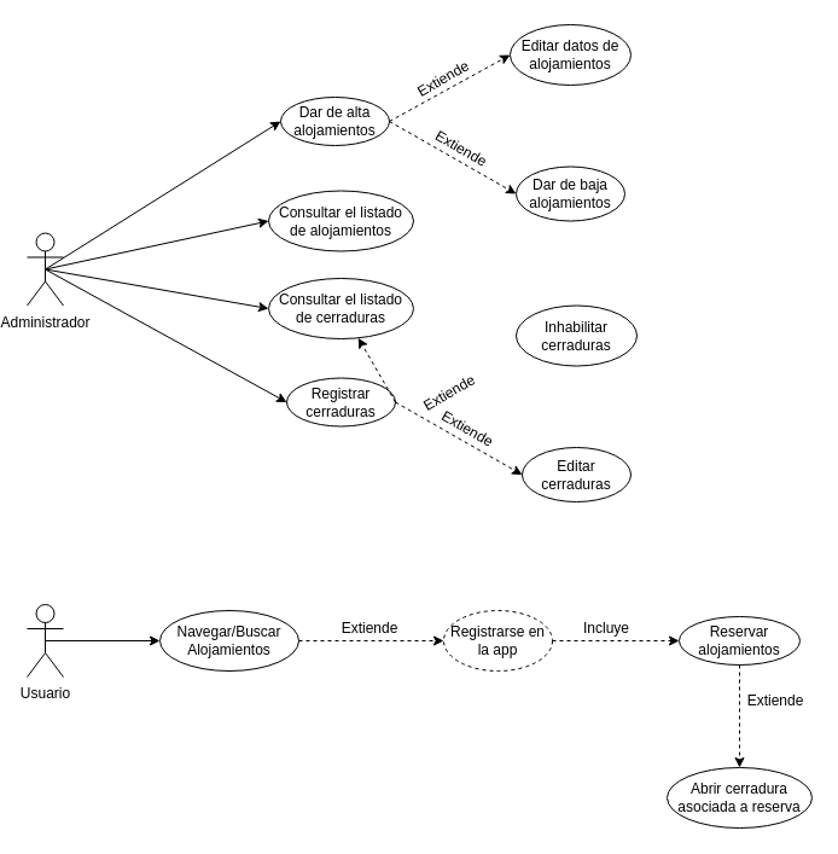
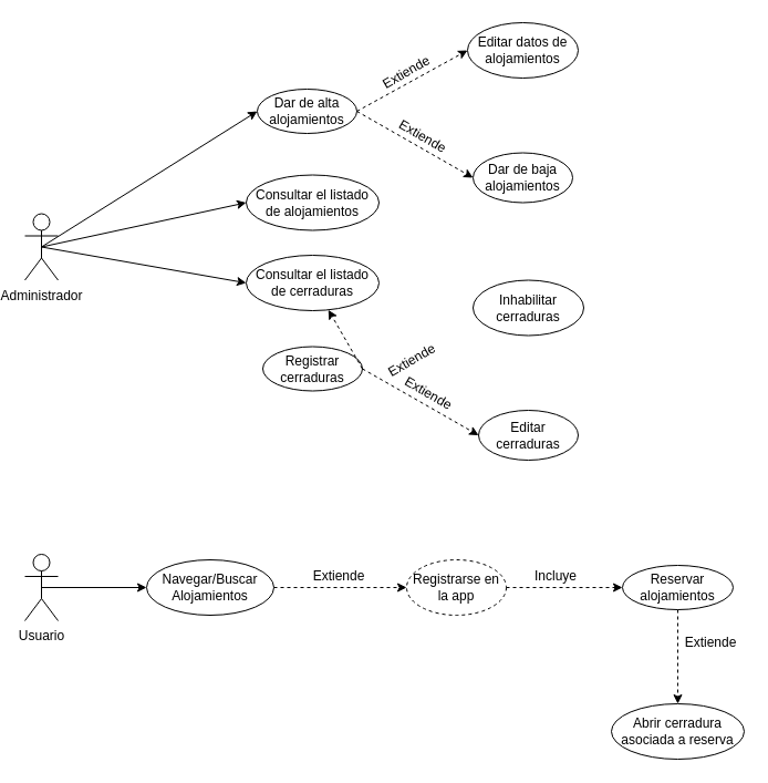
  <mxCell id="0" />
  <mxCell id="1" parent="0" />
  <mxCell id="2" value="Administrador" style="shape=umlActor;verticalLabelPosition=bottom;verticalAlign=top;html=1;outlineConnect=0;" parent="1" vertex="1"><mxGeometry x="20" y="192.5" width="30" height="60" as="geometry" /></mxCell>
  <mxCell id="3" value="Usuario" style="shape=umlActor;verticalLabelPosition=bottom;verticalAlign=top;html=1;outlineConnect=0;" parent="1" vertex="1"><mxGeometry x="20" y="500" width="30" height="60" as="geometry" /></mxCell>
  <mxCell id="4" value="Registrarse en la app" style="ellipse;whiteSpace=wrap;html=1;dashed=1;" parent="1" vertex="1"><mxGeometry x="365" y="505" width="90" height="50" as="geometry" /></mxCell>
  <mxCell id="5" value="Navegar/Buscar&lt;br&gt;Alojamientos" style="ellipse;whiteSpace=wrap;html=1;" parent="1" vertex="1"><mxGeometry x="130" y="505" width="115" height="50" as="geometry" /></mxCell>
  <mxCell id="6" value="Reservar alojamientos" style="ellipse;whiteSpace=wrap;html=1;" parent="1" vertex="1"><mxGeometry x="560" y="510" width="100" height="40" as="geometry" /></mxCell>
  <mxCell id="7" value="Abrir cerradura asociada a reserva" style="ellipse;whiteSpace=wrap;html=1;" parent="1" vertex="1"><mxGeometry x="550" y="635" width="120" height="50" as="geometry" /></mxCell>
  <mxCell id="8" value="Dar de alta alojamientos" style="ellipse;whiteSpace=wrap;html=1;" parent="1" vertex="1"><mxGeometry x="230" y="80" width="90" height="40" as="geometry" /></mxCell>
  <mxCell id="9" value="Editar datos de alojamientos" style="ellipse;whiteSpace=wrap;html=1;" parent="1" vertex="1"><mxGeometry x="420" y="20" width="100" height="50" as="geometry" /></mxCell>
  <mxCell id="10" value="Dar de baja alojamientos" style="ellipse;whiteSpace=wrap;html=1;" parent="1" vertex="1"><mxGeometry x="425" y="137.5" width="90" height="45" as="geometry" /></mxCell>
  <mxCell id="11" value="Consultar el listado de alojamientos" style="ellipse;whiteSpace=wrap;html=1;" parent="1" vertex="1"><mxGeometry x="220" y="157.5" width="120" height="50" as="geometry" /></mxCell>
  <mxCell id="12" value="" style="endArrow=classic;html=1;rounded=0;exitX=0.5;exitY=0.5;exitDx=0;exitDy=0;exitPerimeter=0;entryX=0;entryY=0.5;entryDx=0;entryDy=0;" parent="1" source="3" target="5" edge="1"><mxGeometry width="50" height="50" relative="1" as="geometry"><mxPoint x="330" y="390" as="sourcePoint" /><mxPoint x="130" y="530" as="targetPoint" /></mxGeometry></mxCell>
  <mxCell id="13" value="" style="endArrow=classic;html=1;rounded=0;dashed=1;exitX=1;exitY=0.5;exitDx=0;exitDy=0;entryX=0;entryY=0.5;entryDx=0;entryDy=0;" parent="1" source="5" target="4" edge="1"><mxGeometry width="50" height="50" relative="1" as="geometry"><mxPoint x="230" y="485" as="sourcePoint" /><mxPoint x="360" y="530" as="targetPoint" /></mxGeometry></mxCell>
  <mxCell id="14" value="" style="endArrow=classic;html=1;rounded=0;dashed=1;exitX=1;exitY=0.5;exitDx=0;exitDy=0;entryX=0;entryY=0.5;entryDx=0;entryDy=0;" parent="1" source="4" target="6" edge="1"><mxGeometry width="50" height="50" relative="1" as="geometry"><mxPoint x="240" y="605" as="sourcePoint" /><mxPoint x="530" y="485" as="targetPoint" /></mxGeometry></mxCell>
  <mxCell id="15" value="" style="endArrow=classic;html=1;rounded=0;dashed=1;entryX=0.5;entryY=0;entryDx=0;entryDy=0;exitX=0.5;exitY=1;exitDx=0;exitDy=0;" parent="1" source="6" target="7" edge="1"><mxGeometry width="50" height="50" relative="1" as="geometry"><mxPoint x="460" y="655" as="sourcePoint" /><mxPoint x="330" y="505" as="targetPoint" /></mxGeometry></mxCell>
  <mxCell id="16" value="Extiende" style="text;html=1;strokeColor=none;fillColor=none;align=center;verticalAlign=middle;whiteSpace=wrap;rounded=0;" parent="1" vertex="1"><mxGeometry x="274" y="505" width="60" height="30" as="geometry" /></mxCell>
  <mxCell id="17" value="Extiende" style="text;html=1;strokeColor=none;fillColor=none;align=center;verticalAlign=middle;whiteSpace=wrap;rounded=0;rotation=0;" parent="1" vertex="1"><mxGeometry x="610" y="565" width="60" height="30" as="geometry" /></mxCell>
  <mxCell id="18" value="Incluye" style="text;html=1;strokeColor=none;fillColor=none;align=center;verticalAlign=middle;whiteSpace=wrap;rounded=0;rotation=0;" parent="1" vertex="1"><mxGeometry x="470" y="505" width="60" height="30" as="geometry" /></mxCell>
  <mxCell id="19" value="" style="endArrow=classic;html=1;rounded=0;exitX=0.5;exitY=0.5;exitDx=0;exitDy=0;exitPerimeter=0;entryX=0;entryY=0.5;entryDx=0;entryDy=0;" parent="1" source="2" target="8" edge="1"><mxGeometry width="50" height="50" relative="1" as="geometry"><mxPoint x="45" y="332.5" as="sourcePoint" /><mxPoint x="150" y="332.5" as="targetPoint" /></mxGeometry></mxCell>
  <mxCell id="20" value="" style="endArrow=classic;html=1;rounded=0;dashed=1;exitX=1;exitY=0.5;exitDx=0;exitDy=0;entryX=0;entryY=0.5;entryDx=0;entryDy=0;" parent="1" source="8" target="9" edge="1"><mxGeometry width="50" height="50" relative="1" as="geometry"><mxPoint x="547.5" y="335" as="sourcePoint" /><mxPoint x="640" y="335" as="targetPoint" /></mxGeometry></mxCell>
  <mxCell id="21" value="Extiende" style="text;html=1;strokeColor=none;fillColor=none;align=center;verticalAlign=middle;whiteSpace=wrap;rounded=0;rotation=-30;" parent="1" vertex="1"><mxGeometry x="335" y="50" width="60" height="30" as="geometry" /></mxCell>
  <mxCell id="22" value="" style="endArrow=classic;html=1;rounded=0;dashed=1;exitX=1;exitY=0.5;exitDx=0;exitDy=0;entryX=0;entryY=0.5;entryDx=0;entryDy=0;" parent="1" source="8" target="10" edge="1"><mxGeometry width="50" height="50" relative="1" as="geometry"><mxPoint x="330" y="110" as="sourcePoint" /><mxPoint x="430" y="55" as="targetPoint" /></mxGeometry></mxCell>
  <mxCell id="23" value="Extiende" style="text;html=1;strokeColor=none;fillColor=none;align=center;verticalAlign=middle;whiteSpace=wrap;rounded=0;rotation=30;" parent="1" vertex="1"><mxGeometry x="350" y="107.5" width="60" height="30" as="geometry" /></mxCell>
  <mxCell id="24" value="Registrar cerraduras" style="ellipse;whiteSpace=wrap;html=1;" vertex="1" parent="1"><mxGeometry x="235" y="312.5" width="90" height="40" as="geometry" /></mxCell>
  <mxCell id="25" value="Inhabilitar cerraduras" style="ellipse;whiteSpace=wrap;html=1;" vertex="1" parent="1"><mxGeometry x="425" y="252.5" width="100" height="50" as="geometry" /></mxCell>
  <mxCell id="26" value="Editar cerraduras" style="ellipse;whiteSpace=wrap;html=1;" vertex="1" parent="1"><mxGeometry x="430" y="370" width="90" height="45" as="geometry" /></mxCell>
  <mxCell id="27" value="" style="endArrow=classic;html=1;rounded=0;dashed=1;exitX=1;exitY=0.5;exitDx=0;exitDy=0;" edge="1" parent="1" source="24" target="33"><mxGeometry width="50" height="50" relative="1" as="geometry"><mxPoint x="552.5" y="567.5" as="sourcePoint" /><mxPoint x="645" y="567.5" as="targetPoint" /></mxGeometry></mxCell>
  <mxCell id="28" value="Extiende" style="text;html=1;strokeColor=none;fillColor=none;align=center;verticalAlign=middle;whiteSpace=wrap;rounded=0;rotation=-30;" vertex="1" parent="1"><mxGeometry x="340" y="310" width="60" height="30" as="geometry" /></mxCell>
  <mxCell id="29" value="" style="endArrow=classic;html=1;rounded=0;dashed=1;exitX=1;exitY=0.5;exitDx=0;exitDy=0;entryX=0;entryY=0.5;entryDx=0;entryDy=0;" edge="1" parent="1" source="24" target="26"><mxGeometry width="50" height="50" relative="1" as="geometry"><mxPoint x="335" y="342.5" as="sourcePoint" /><mxPoint x="435" y="287.5" as="targetPoint" /></mxGeometry></mxCell>
  <mxCell id="30" value="Extiende" style="text;html=1;strokeColor=none;fillColor=none;align=center;verticalAlign=middle;whiteSpace=wrap;rounded=0;rotation=30;" vertex="1" parent="1"><mxGeometry x="355" y="340" width="60" height="30" as="geometry" /></mxCell>
- <mxCell id="31" value="" style="endArrow=classic;html=1;rounded=0;exitX=0.5;exitY=0.5;exitDx=0;exitDy=0;exitPerimeter=0;entryX=0;entryY=0.5;entryDx=0;entryDy=0;" edge="1" parent="1" source="2" target="24"><mxGeometry width="50" height="50" relative="1" as="geometry"><mxPoint x="45" y="232.5" as="sourcePoint" /><mxPoint x="210" y="170" as="targetPoint" /></mxGeometry></mxCell>
  <mxCell id="32" value="" style="endArrow=classic;html=1;rounded=0;entryX=0;entryY=0.5;entryDx=0;entryDy=0;exitX=0.5;exitY=0.5;exitDx=0;exitDy=0;exitPerimeter=0;" edge="1" parent="1" source="2" target="11"><mxGeometry width="50" height="50" relative="1" as="geometry"><mxPoint x="110" y="240" as="sourcePoint" /><mxPoint x="210" y="130" as="targetPoint" /></mxGeometry></mxCell>
  <mxCell id="33" value="Consultar el listado de cerraduras" style="ellipse;whiteSpace=wrap;html=1;" vertex="1" parent="1"><mxGeometry x="220" y="230" width="120" height="50" as="geometry" /></mxCell>
  <mxCell id="34" value="" style="endArrow=classic;html=1;rounded=0;entryX=0;entryY=0.5;entryDx=0;entryDy=0;exitX=0.5;exitY=0.5;exitDx=0;exitDy=0;exitPerimeter=0;" edge="1" parent="1" source="2" target="33"><mxGeometry width="50" height="50" relative="1" as="geometry"><mxPoint x="45" y="232.5" as="sourcePoint" /><mxPoint x="195" y="192.5" as="targetPoint" /></mxGeometry></mxCell>
